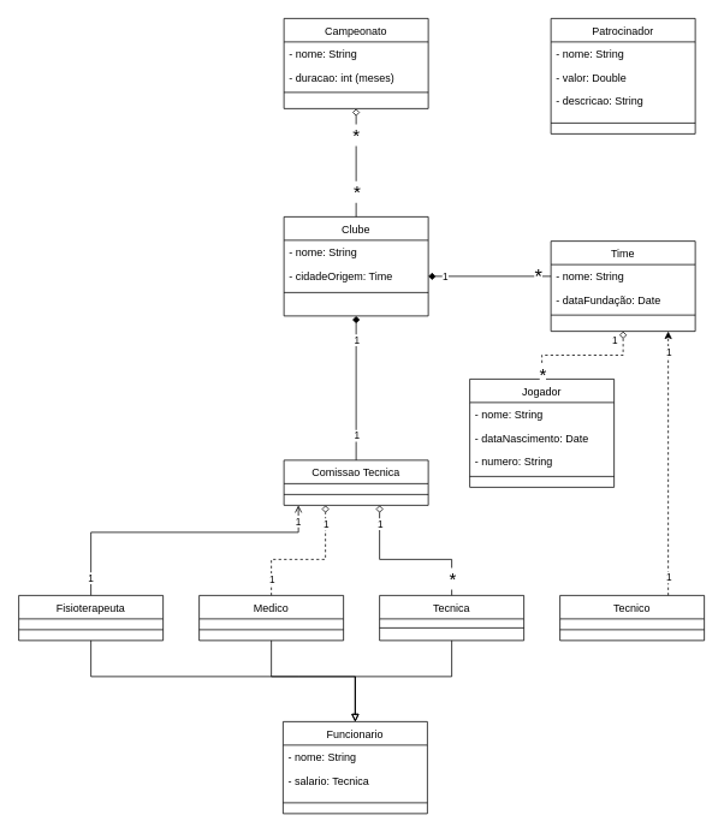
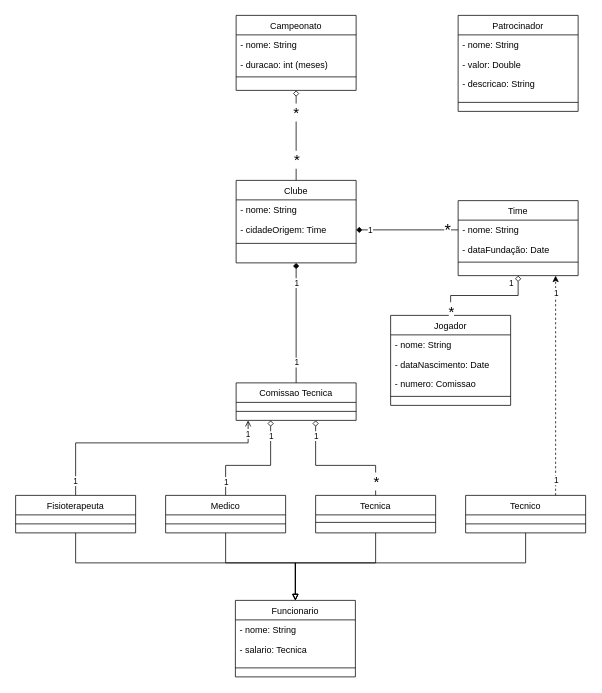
  <mxCell id="0" />
  <mxCell id="1" parent="0" />
  <mxCell id="2" value="Campeonato" style="swimlane;fontStyle=0;align=center;verticalAlign=top;childLayout=stackLayout;horizontal=1;startSize=26;horizontalStack=0;resizeParent=1;resizeLast=0;collapsible=1;marginBottom=0;rounded=0;shadow=0;strokeWidth=1;" vertex="1" parent="1"><mxGeometry x="314" y="20" width="160" height="100" as="geometry"><mxRectangle x="230" y="140" width="160" height="26" as="alternateBounds" /></mxGeometry></mxCell>
  <mxCell id="3" value="- nome: String" style="text;align=left;verticalAlign=top;spacingLeft=4;spacingRight=4;overflow=hidden;rotatable=0;points=[[0,0.5],[1,0.5]];portConstraint=eastwest;" vertex="1" parent="2"><mxGeometry y="26" width="160" height="26" as="geometry" /></mxCell>
  <mxCell id="4" value="- duracao: int (meses)" style="text;align=left;verticalAlign=top;spacingLeft=4;spacingRight=4;overflow=hidden;rotatable=0;points=[[0,0.5],[1,0.5]];portConstraint=eastwest;" vertex="1" parent="2"><mxGeometry y="52" width="160" height="26" as="geometry" /></mxCell>
  <mxCell id="5" value="" style="line;html=1;strokeWidth=1;align=left;verticalAlign=middle;spacingTop=-1;spacingLeft=3;spacingRight=3;rotatable=0;labelPosition=right;points=[];portConstraint=eastwest;" vertex="1" parent="2"><mxGeometry y="78" width="160" height="8" as="geometry" /></mxCell>
  <mxCell id="6" value="Clube" style="swimlane;fontStyle=0;align=center;verticalAlign=top;childLayout=stackLayout;horizontal=1;startSize=26;horizontalStack=0;resizeParent=1;resizeLast=0;collapsible=1;marginBottom=0;rounded=0;shadow=0;strokeWidth=1;" vertex="1" parent="1"><mxGeometry x="314" y="240" width="160" height="110" as="geometry"><mxRectangle x="230" y="140" width="160" height="26" as="alternateBounds" /></mxGeometry></mxCell>
  <mxCell id="7" value="- nome: String" style="text;align=left;verticalAlign=top;spacingLeft=4;spacingRight=4;overflow=hidden;rotatable=0;points=[[0,0.5],[1,0.5]];portConstraint=eastwest;" vertex="1" parent="6"><mxGeometry y="26" width="160" height="26" as="geometry" /></mxCell>
  <mxCell id="8" value="- cidadeOrigem: Time" style="text;align=left;verticalAlign=top;spacingLeft=4;spacingRight=4;overflow=hidden;rotatable=0;points=[[0,0.5],[1,0.5]];portConstraint=eastwest;" vertex="1" parent="6"><mxGeometry y="52" width="160" height="28" as="geometry" /></mxCell>
  <mxCell id="9" value="" style="line;html=1;strokeWidth=1;align=left;verticalAlign=middle;spacingTop=-1;spacingLeft=3;spacingRight=3;rotatable=0;labelPosition=right;points=[];portConstraint=eastwest;" vertex="1" parent="6"><mxGeometry y="80" width="160" height="8" as="geometry" /></mxCell>
  <mxCell id="10" value="Jogador" style="swimlane;fontStyle=0;align=center;verticalAlign=top;childLayout=stackLayout;horizontal=1;startSize=26;horizontalStack=0;resizeParent=1;resizeLast=0;collapsible=1;marginBottom=0;rounded=0;shadow=0;strokeWidth=1;" vertex="1" parent="1"><mxGeometry x="520" y="420" width="160" height="120" as="geometry"><mxRectangle x="230" y="140" width="160" height="26" as="alternateBounds" /></mxGeometry></mxCell>
  <mxCell id="11" value="- nome: String" style="text;align=left;verticalAlign=top;spacingLeft=4;spacingRight=4;overflow=hidden;rotatable=0;points=[[0,0.5],[1,0.5]];portConstraint=eastwest;" vertex="1" parent="10"><mxGeometry y="26" width="160" height="26" as="geometry" /></mxCell>
  <mxCell id="12" value="- dataNascimento: Date&#10;" style="text;align=left;verticalAlign=top;spacingLeft=4;spacingRight=4;overflow=hidden;rotatable=0;points=[[0,0.5],[1,0.5]];portConstraint=eastwest;" vertex="1" parent="10"><mxGeometry y="52" width="160" height="26" as="geometry" /></mxCell>
- <mxCell id="13" value="- numero: String" style="text;align=left;verticalAlign=top;spacingLeft=4;spacingRight=4;overflow=hidden;rotatable=0;points=[[0,0.5],[1,0.5]];portConstraint=eastwest;" vertex="1" parent="10"><mxGeometry y="78" width="160" height="26" as="geometry" /></mxCell>
+ <mxCell id="13" value="- numero: Comissao" style="text;align=left;verticalAlign=top;spacingLeft=4;spacingRight=4;overflow=hidden;rotatable=0;points=[[0,0.5],[1,0.5]];portConstraint=eastwest;" vertex="1" parent="10"><mxGeometry y="78" width="160" height="26" as="geometry" /></mxCell>
  <mxCell id="14" value="" style="line;html=1;strokeWidth=1;align=left;verticalAlign=middle;spacingTop=-1;spacingLeft=3;spacingRight=3;rotatable=0;labelPosition=right;points=[];portConstraint=eastwest;" vertex="1" parent="10"><mxGeometry y="104" width="160" height="8" as="geometry" /></mxCell>
  <mxCell id="15" style="edgeStyle=orthogonalEdgeStyle;rounded=0;orthogonalLoop=1;jettySize=auto;html=1;exitX=0.5;exitY=0;exitDx=0;exitDy=0;entryX=0.5;entryY=1;entryDx=0;entryDy=0;endArrow=diamond;endFill=1;" edge="1" parent="1" source="18" target="6"><mxGeometry relative="1" as="geometry" /></mxCell>
  <mxCell id="16" value="1" style="edgeLabel;html=1;align=center;verticalAlign=middle;resizable=0;points=[];" connectable="0" vertex="1" parent="15"><mxGeometry x="0.68" relative="1" as="geometry"><mxPoint as="offset" /></mxGeometry></mxCell>
  <mxCell id="17" value="1" style="edgeLabel;html=1;align=center;verticalAlign=middle;resizable=0;points=[];" connectable="0" vertex="1" parent="15"><mxGeometry x="-0.653" relative="1" as="geometry"><mxPoint as="offset" /></mxGeometry></mxCell>
  <mxCell id="18" value="Comissao Tecnica&#10;" style="swimlane;fontStyle=0;align=center;verticalAlign=top;childLayout=stackLayout;horizontal=1;startSize=26;horizontalStack=0;resizeParent=1;resizeLast=0;collapsible=1;marginBottom=0;rounded=0;shadow=0;strokeWidth=1;" vertex="1" parent="1"><mxGeometry x="314" y="510" width="160" height="50" as="geometry"><mxRectangle x="230" y="140" width="160" height="26" as="alternateBounds" /></mxGeometry></mxCell>
  <mxCell id="19" value="" style="line;html=1;strokeWidth=1;align=left;verticalAlign=middle;spacingTop=-1;spacingLeft=3;spacingRight=3;rotatable=0;labelPosition=right;points=[];portConstraint=eastwest;" vertex="1" parent="18"><mxGeometry y="26" width="160" height="24" as="geometry" /></mxCell>
  <mxCell id="20" style="edgeStyle=orthogonalEdgeStyle;rounded=0;orthogonalLoop=1;jettySize=auto;html=1;endArrow=block;endFill=0;exitX=0.5;exitY=1;exitDx=0;exitDy=0;entryX=0.5;entryY=0;entryDx=0;entryDy=0;" edge="1" parent="1" source="24" target="44"><mxGeometry relative="1" as="geometry"><Array as="points"><mxPoint x="500" y="750" /><mxPoint x="393" y="750" /></Array></mxGeometry></mxCell>
  <mxCell id="21" style="edgeStyle=orthogonalEdgeStyle;rounded=0;orthogonalLoop=1;jettySize=auto;html=1;exitX=0.5;exitY=0;exitDx=0;exitDy=0;endArrow=diamond;endFill=0;" edge="1" parent="1" source="24"><mxGeometry relative="1" as="geometry"><Array as="points"><mxPoint x="500" y="620" /><mxPoint x="420" y="620" /></Array><mxPoint x="420" y="560" as="targetPoint" /></mxGeometry></mxCell>
  <mxCell id="22" value="1" style="edgeLabel;html=1;align=center;verticalAlign=middle;resizable=0;points=[];" connectable="0" vertex="1" parent="21"><mxGeometry x="0.778" relative="1" as="geometry"><mxPoint as="offset" /></mxGeometry></mxCell>
  <mxCell id="23" value="*" style="edgeLabel;html=1;align=center;verticalAlign=middle;resizable=0;points=[];fontSize=20;" connectable="0" vertex="1" parent="21"><mxGeometry x="-0.777" relative="1" as="geometry"><mxPoint as="offset" /></mxGeometry></mxCell>
  <mxCell id="24" value="Tecnica" style="swimlane;fontStyle=0;align=center;verticalAlign=top;childLayout=stackLayout;horizontal=1;startSize=26;horizontalStack=0;resizeParent=1;resizeLast=0;collapsible=1;marginBottom=0;rounded=0;shadow=0;strokeWidth=1;" vertex="1" parent="1"><mxGeometry x="420" y="660" width="160" height="50" as="geometry"><mxRectangle x="230" y="140" width="160" height="26" as="alternateBounds" /></mxGeometry></mxCell>
  <mxCell id="25" value="" style="line;html=1;strokeWidth=1;align=left;verticalAlign=middle;spacingTop=-1;spacingLeft=3;spacingRight=3;rotatable=0;labelPosition=right;points=[];portConstraint=eastwest;" vertex="1" parent="24"><mxGeometry y="26" width="160" height="20" as="geometry" /></mxCell>
  <mxCell id="26" style="edgeStyle=orthogonalEdgeStyle;rounded=0;orthogonalLoop=1;jettySize=auto;html=1;exitX=0.5;exitY=1;exitDx=0;exitDy=0;entryX=0.5;entryY=0;entryDx=0;entryDy=0;endArrow=block;endFill=0;" edge="1" parent="1" source="30" target="44"><mxGeometry relative="1" as="geometry"><Array as="points"><mxPoint x="330" y="750" /><mxPoint x="430" y="750" /></Array></mxGeometry></mxCell>
- <mxCell id="27" style="edgeStyle=orthogonalEdgeStyle;rounded=0;orthogonalLoop=1;jettySize=auto;html=1;exitX=0.5;exitY=0;exitDx=0;exitDy=0;endArrow=diamond;endFill=0;dashed=1;" edge="1" parent="1" source="30" target="18"><mxGeometry relative="1" as="geometry"><Array as="points"><mxPoint x="300" y="620" /><mxPoint x="360" y="620" /></Array></mxGeometry></mxCell>
+ <mxCell id="27" style="edgeStyle=orthogonalEdgeStyle;rounded=0;orthogonalLoop=1;jettySize=auto;html=1;exitX=0.5;exitY=0;exitDx=0;exitDy=0;endArrow=diamond;endFill=0;" edge="1" parent="1" source="30" target="18"><mxGeometry relative="1" as="geometry"><Array as="points"><mxPoint x="300" y="620" /><mxPoint x="360" y="620" /></Array></mxGeometry></mxCell>
  <mxCell id="28" value="1" style="edgeLabel;html=1;align=center;verticalAlign=middle;resizable=0;points=[];" connectable="0" vertex="1" parent="27"><mxGeometry x="0.756" relative="1" as="geometry"><mxPoint as="offset" /></mxGeometry></mxCell>
  <mxCell id="29" value="1" style="edgeLabel;html=1;align=center;verticalAlign=middle;resizable=0;points=[];" connectable="0" vertex="1" parent="27"><mxGeometry x="-0.761" relative="1" as="geometry"><mxPoint as="offset" /></mxGeometry></mxCell>
  <mxCell id="30" value="Medico" style="swimlane;fontStyle=0;align=center;verticalAlign=top;childLayout=stackLayout;horizontal=1;startSize=26;horizontalStack=0;resizeParent=1;resizeLast=0;collapsible=1;marginBottom=0;rounded=0;shadow=0;strokeWidth=1;" vertex="1" parent="1"><mxGeometry x="220" y="660" width="160" height="50" as="geometry"><mxRectangle x="230" y="140" width="160" height="26" as="alternateBounds" /></mxGeometry></mxCell>
  <mxCell id="31" value="" style="line;html=1;strokeWidth=1;align=left;verticalAlign=middle;spacingTop=-1;spacingLeft=3;spacingRight=3;rotatable=0;labelPosition=right;points=[];portConstraint=eastwest;" vertex="1" parent="30"><mxGeometry y="26" width="160" height="24" as="geometry" /></mxCell>
  <mxCell id="32" style="edgeStyle=orthogonalEdgeStyle;rounded=0;orthogonalLoop=1;jettySize=auto;html=1;exitX=0.5;exitY=1;exitDx=0;exitDy=0;endArrow=block;endFill=0;" edge="1" parent="1" source="36" target="44"><mxGeometry relative="1" as="geometry"><Array as="points"><mxPoint x="100" y="750" /><mxPoint x="393" y="750" /></Array></mxGeometry></mxCell>
  <mxCell id="33" style="edgeStyle=orthogonalEdgeStyle;rounded=0;orthogonalLoop=1;jettySize=auto;html=1;exitX=0.5;exitY=0;exitDx=0;exitDy=0;endArrow=open;endFill=0;" edge="1" parent="1" source="36" target="18"><mxGeometry relative="1" as="geometry"><Array as="points"><mxPoint x="100" y="590" /><mxPoint x="330" y="590" /></Array></mxGeometry></mxCell>
  <mxCell id="34" value="1" style="edgeLabel;html=1;align=center;verticalAlign=middle;resizable=0;points=[];" connectable="0" vertex="1" parent="33"><mxGeometry x="-0.878" y="1" relative="1" as="geometry"><mxPoint as="offset" /></mxGeometry></mxCell>
  <mxCell id="35" value="1" style="edgeLabel;html=1;align=center;verticalAlign=middle;resizable=0;points=[];" connectable="0" vertex="1" parent="33"><mxGeometry x="0.899" y="1" relative="1" as="geometry"><mxPoint as="offset" /></mxGeometry></mxCell>
  <mxCell id="36" value="Fisioterapeuta" style="swimlane;fontStyle=0;align=center;verticalAlign=top;childLayout=stackLayout;horizontal=1;startSize=26;horizontalStack=0;resizeParent=1;resizeLast=0;collapsible=1;marginBottom=0;rounded=0;shadow=0;strokeWidth=1;" vertex="1" parent="1"><mxGeometry x="20" y="660" width="160" height="50" as="geometry"><mxRectangle x="230" y="140" width="160" height="26" as="alternateBounds" /></mxGeometry></mxCell>
  <mxCell id="37" value="" style="line;html=1;strokeWidth=1;align=left;verticalAlign=middle;spacingTop=-1;spacingLeft=3;spacingRight=3;rotatable=0;labelPosition=right;points=[];portConstraint=eastwest;" vertex="1" parent="36"><mxGeometry y="26" width="160" height="24" as="geometry" /></mxCell>
+ <mxCell id="38" style="edgeStyle=orthogonalEdgeStyle;rounded=0;orthogonalLoop=1;jettySize=auto;html=1;exitX=0.5;exitY=1;exitDx=0;exitDy=0;entryX=0.5;entryY=0;entryDx=0;entryDy=0;endArrow=block;endFill=0;" edge="1" parent="1" source="42" target="44"><mxGeometry relative="1" as="geometry"><Array as="points"><mxPoint x="700" y="750" /><mxPoint x="393" y="750" /></Array></mxGeometry></mxCell>
  <mxCell id="39" style="edgeStyle=orthogonalEdgeStyle;rounded=0;orthogonalLoop=1;jettySize=auto;html=1;exitX=0.75;exitY=0;exitDx=0;exitDy=0;dashed=1;" edge="1" parent="1" source="42" target="59"><mxGeometry relative="1" as="geometry"><Array as="points"><mxPoint x="740" y="480" /><mxPoint x="740" y="480" /></Array></mxGeometry></mxCell>
  <mxCell id="40" value="1" style="edgeLabel;html=1;align=center;verticalAlign=middle;resizable=0;points=[];" connectable="0" vertex="1" parent="39"><mxGeometry x="0.852" relative="1" as="geometry"><mxPoint as="offset" /></mxGeometry></mxCell>
  <mxCell id="41" value="1" style="edgeLabel;html=1;align=center;verticalAlign=middle;resizable=0;points=[];" connectable="0" vertex="1" parent="39"><mxGeometry x="-0.857" relative="1" as="geometry"><mxPoint as="offset" /></mxGeometry></mxCell>
  <mxCell id="42" value="Tecnico" style="swimlane;fontStyle=0;align=center;verticalAlign=top;childLayout=stackLayout;horizontal=1;startSize=26;horizontalStack=0;resizeParent=1;resizeLast=0;collapsible=1;marginBottom=0;rounded=0;shadow=0;strokeWidth=1;" vertex="1" parent="1"><mxGeometry x="620" y="660" width="160" height="50" as="geometry"><mxRectangle x="230" y="140" width="160" height="26" as="alternateBounds" /></mxGeometry></mxCell>
  <mxCell id="43" value="" style="line;html=1;strokeWidth=1;align=left;verticalAlign=middle;spacingTop=-1;spacingLeft=3;spacingRight=3;rotatable=0;labelPosition=right;points=[];portConstraint=eastwest;" vertex="1" parent="42"><mxGeometry y="26" width="160" height="24" as="geometry" /></mxCell>
  <mxCell id="44" value="Funcionario" style="swimlane;fontStyle=0;align=center;verticalAlign=top;childLayout=stackLayout;horizontal=1;startSize=26;horizontalStack=0;resizeParent=1;resizeLast=0;collapsible=1;marginBottom=0;rounded=0;shadow=0;strokeWidth=1;" vertex="1" parent="1"><mxGeometry x="313" y="800" width="160" height="102" as="geometry"><mxRectangle x="230" y="140" width="160" height="26" as="alternateBounds" /></mxGeometry></mxCell>
  <mxCell id="45" value="- nome: String" style="text;align=left;verticalAlign=top;spacingLeft=4;spacingRight=4;overflow=hidden;rotatable=0;points=[[0,0.5],[1,0.5]];portConstraint=eastwest;" vertex="1" parent="44"><mxGeometry y="26" width="160" height="26" as="geometry" /></mxCell>
  <mxCell id="46" value="- salario: Tecnica" style="text;align=left;verticalAlign=top;spacingLeft=4;spacingRight=4;overflow=hidden;rotatable=0;points=[[0,0.5],[1,0.5]];portConstraint=eastwest;" vertex="1" parent="44"><mxGeometry y="52" width="160" height="26" as="geometry" /></mxCell>
  <mxCell id="47" value="" style="line;html=1;strokeWidth=1;align=left;verticalAlign=middle;spacingTop=-1;spacingLeft=3;spacingRight=3;rotatable=0;labelPosition=right;points=[];portConstraint=eastwest;" vertex="1" parent="44"><mxGeometry y="78" width="160" height="24" as="geometry" /></mxCell>
  <mxCell id="48" value="Patrocinador" style="swimlane;fontStyle=0;align=center;verticalAlign=top;childLayout=stackLayout;horizontal=1;startSize=26;horizontalStack=0;resizeParent=1;resizeLast=0;collapsible=1;marginBottom=0;rounded=0;shadow=0;strokeWidth=1;" vertex="1" parent="1"><mxGeometry x="610" y="20" width="160" height="128" as="geometry"><mxRectangle x="230" y="140" width="160" height="26" as="alternateBounds" /></mxGeometry></mxCell>
  <mxCell id="49" value="- nome: String" style="text;align=left;verticalAlign=top;spacingLeft=4;spacingRight=4;overflow=hidden;rotatable=0;points=[[0,0.5],[1,0.5]];portConstraint=eastwest;" vertex="1" parent="48"><mxGeometry y="26" width="160" height="26" as="geometry" /></mxCell>
  <mxCell id="50" value="- valor: Double" style="text;align=left;verticalAlign=top;spacingLeft=4;spacingRight=4;overflow=hidden;rotatable=0;points=[[0,0.5],[1,0.5]];portConstraint=eastwest;" vertex="1" parent="48"><mxGeometry y="52" width="160" height="26" as="geometry" /></mxCell>
  <mxCell id="51" value="- descricao: String" style="text;align=left;verticalAlign=top;spacingLeft=4;spacingRight=4;overflow=hidden;rotatable=0;points=[[0,0.5],[1,0.5]];portConstraint=eastwest;" vertex="1" parent="48"><mxGeometry y="78" width="160" height="26" as="geometry" /></mxCell>
  <mxCell id="52" value="" style="line;html=1;strokeWidth=1;align=left;verticalAlign=middle;spacingTop=-1;spacingLeft=3;spacingRight=3;rotatable=0;labelPosition=right;points=[];portConstraint=eastwest;" vertex="1" parent="48"><mxGeometry y="104" width="160" height="24" as="geometry" /></mxCell>
  <mxCell id="53" style="edgeStyle=orthogonalEdgeStyle;rounded=0;orthogonalLoop=1;jettySize=auto;html=1;exitX=0.5;exitY=0;exitDx=0;exitDy=0;entryX=0.5;entryY=1;entryDx=0;entryDy=0;endArrow=diamond;endFill=0;" edge="1" parent="1" source="6" target="2"><mxGeometry relative="1" as="geometry" /></mxCell>
  <mxCell id="54" value="*" style="edgeLabel;html=1;align=center;verticalAlign=middle;resizable=0;points=[];fontSize=20;" vertex="1" connectable="0" parent="53"><mxGeometry x="0.67" y="1" relative="1" as="geometry"><mxPoint y="8" as="offset" /></mxGeometry></mxCell>
  <mxCell id="55" value="*" style="edgeLabel;html=1;align=center;verticalAlign=middle;resizable=0;points=[];fontSize=20;" vertex="1" connectable="0" parent="53"><mxGeometry x="-0.739" relative="1" as="geometry"><mxPoint y="-13" as="offset" /></mxGeometry></mxCell>
- <mxCell id="56" style="edgeStyle=orthogonalEdgeStyle;rounded=0;orthogonalLoop=1;jettySize=auto;html=1;endArrow=diamond;endFill=0;dashed=1;" edge="1" parent="1" source="10" target="59"><mxGeometry relative="1" as="geometry"><mxPoint x="330" y="450" as="targetPoint" /></mxGeometry></mxCell>
+ <mxCell id="56" style="edgeStyle=orthogonalEdgeStyle;rounded=0;orthogonalLoop=1;jettySize=auto;html=1;endArrow=diamond;endFill=0;" edge="1" parent="1" source="10" target="59"><mxGeometry relative="1" as="geometry"><mxPoint x="330" y="450" as="targetPoint" /></mxGeometry></mxCell>
  <mxCell id="57" value="*" style="edgeLabel;html=1;align=center;verticalAlign=middle;resizable=0;points=[];fontSize=20;" vertex="1" connectable="0" parent="56"><mxGeometry x="-0.831" relative="1" as="geometry"><mxPoint y="5" as="offset" /></mxGeometry></mxCell>
  <mxCell id="58" value="1" style="edgeLabel;html=1;align=center;verticalAlign=middle;resizable=0;points=[];" vertex="1" connectable="0" parent="56"><mxGeometry x="0.874" y="2" relative="1" as="geometry"><mxPoint x="-8" as="offset" /></mxGeometry></mxCell>
  <mxCell id="59" value="Time" style="swimlane;fontStyle=0;align=center;verticalAlign=top;childLayout=stackLayout;horizontal=1;startSize=26;horizontalStack=0;resizeParent=1;resizeLast=0;collapsible=1;marginBottom=0;rounded=0;shadow=0;strokeWidth=1;" vertex="1" parent="1"><mxGeometry x="610" y="267" width="160" height="100" as="geometry"><mxRectangle x="230" y="140" width="160" height="26" as="alternateBounds" /></mxGeometry></mxCell>
  <mxCell id="60" value="- nome: String" style="text;align=left;verticalAlign=top;spacingLeft=4;spacingRight=4;overflow=hidden;rotatable=0;points=[[0,0.5],[1,0.5]];portConstraint=eastwest;" vertex="1" parent="59"><mxGeometry y="26" width="160" height="26" as="geometry" /></mxCell>
  <mxCell id="61" value="- dataFundação: Date" style="text;align=left;verticalAlign=top;spacingLeft=4;spacingRight=4;overflow=hidden;rotatable=0;points=[[0,0.5],[1,0.5]];portConstraint=eastwest;" vertex="1" parent="59"><mxGeometry y="52" width="160" height="26" as="geometry" /></mxCell>
  <mxCell id="62" value="" style="line;html=1;strokeWidth=1;align=left;verticalAlign=middle;spacingTop=-1;spacingLeft=3;spacingRight=3;rotatable=0;labelPosition=right;points=[];portConstraint=eastwest;" vertex="1" parent="59"><mxGeometry y="78" width="160" height="8" as="geometry" /></mxCell>
  <mxCell id="63" style="edgeStyle=orthogonalEdgeStyle;rounded=0;orthogonalLoop=1;jettySize=auto;html=1;entryX=1;entryY=0.5;entryDx=0;entryDy=0;endArrow=diamond;endFill=1;" edge="1" parent="1" source="60" target="8"><mxGeometry relative="1" as="geometry" /></mxCell>
  <mxCell id="64" value="*" style="edgeLabel;html=1;align=center;verticalAlign=middle;resizable=0;points=[];fontSize=22;" connectable="0" vertex="1" parent="63"><mxGeometry x="-0.781" relative="1" as="geometry"><mxPoint as="offset" /></mxGeometry></mxCell>
  <mxCell id="65" value="1" style="edgeLabel;html=1;align=center;verticalAlign=middle;resizable=0;points=[];" connectable="0" vertex="1" parent="63"><mxGeometry x="0.731" y="-1" relative="1" as="geometry"><mxPoint as="offset" /></mxGeometry></mxCell>
